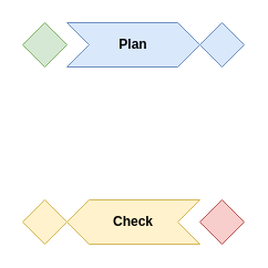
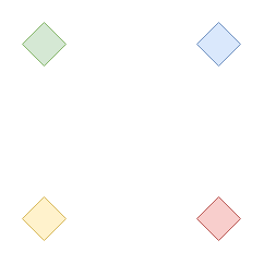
  <mxCell id="0" />
  <mxCell id="1" parent="0" />
- <mxCell id="2" value="&lt;b&gt;Plan&lt;/b&gt;" style="shape=step;perimeter=stepPerimeter;whiteSpace=wrap;html=1;fixedSize=1;fillColor=#dae8fc;strokeColor=#6c8ebf;" vertex="1" parent="1"><mxGeometry x="60" y="20" width="120" height="40" as="geometry" /></mxCell>
- <mxCell id="3" value="Check" style="shape=step;perimeter=stepPerimeter;whiteSpace=wrap;html=1;fixedSize=1;direction=west;fillColor=#fff2cc;strokeColor=#d6b656;fontStyle=1" vertex="1" parent="1"><mxGeometry x="60" y="180" width="120" height="40" as="geometry" /></mxCell>
  <mxCell id="4" value="" style="rhombus;whiteSpace=wrap;html=1;fillColor=#dae8fc;strokeColor=#6c8ebf;" vertex="1" parent="1"><mxGeometry x="180" y="20" width="40" height="40" as="geometry" /></mxCell>
  <mxCell id="5" value="" style="rhombus;whiteSpace=wrap;html=1;fillColor=#f8cecc;strokeColor=#b85450;" vertex="1" parent="1"><mxGeometry x="180" y="180" width="40" height="40" as="geometry" /></mxCell>
  <mxCell id="6" value="" style="rhombus;whiteSpace=wrap;html=1;fillColor=#fff2cc;strokeColor=#d6b656;" vertex="1" parent="1"><mxGeometry x="20" y="180" width="40" height="40" as="geometry" /></mxCell>
  <mxCell id="7" value="" style="rhombus;whiteSpace=wrap;html=1;fillColor=#d5e8d4;strokeColor=#82b366;" vertex="1" parent="1"><mxGeometry x="20" y="20" width="40" height="40" as="geometry" /></mxCell>
